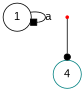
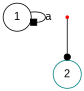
  digraph {
    fontname="Liberation Sans"
    rankdir=TB
    node [fontname="Liberation Sans" shape=circle]
    edge [fontname="Liberation Sans"]
    1 [color=black]
    nowhere [shape=point color=red]
-   2 [color=teal label=4]
+   2 [color=teal]
    1 -> 1 [label=a arrowhead=box]
    nowhere -> 2 [arrowhead=dot]
  }
